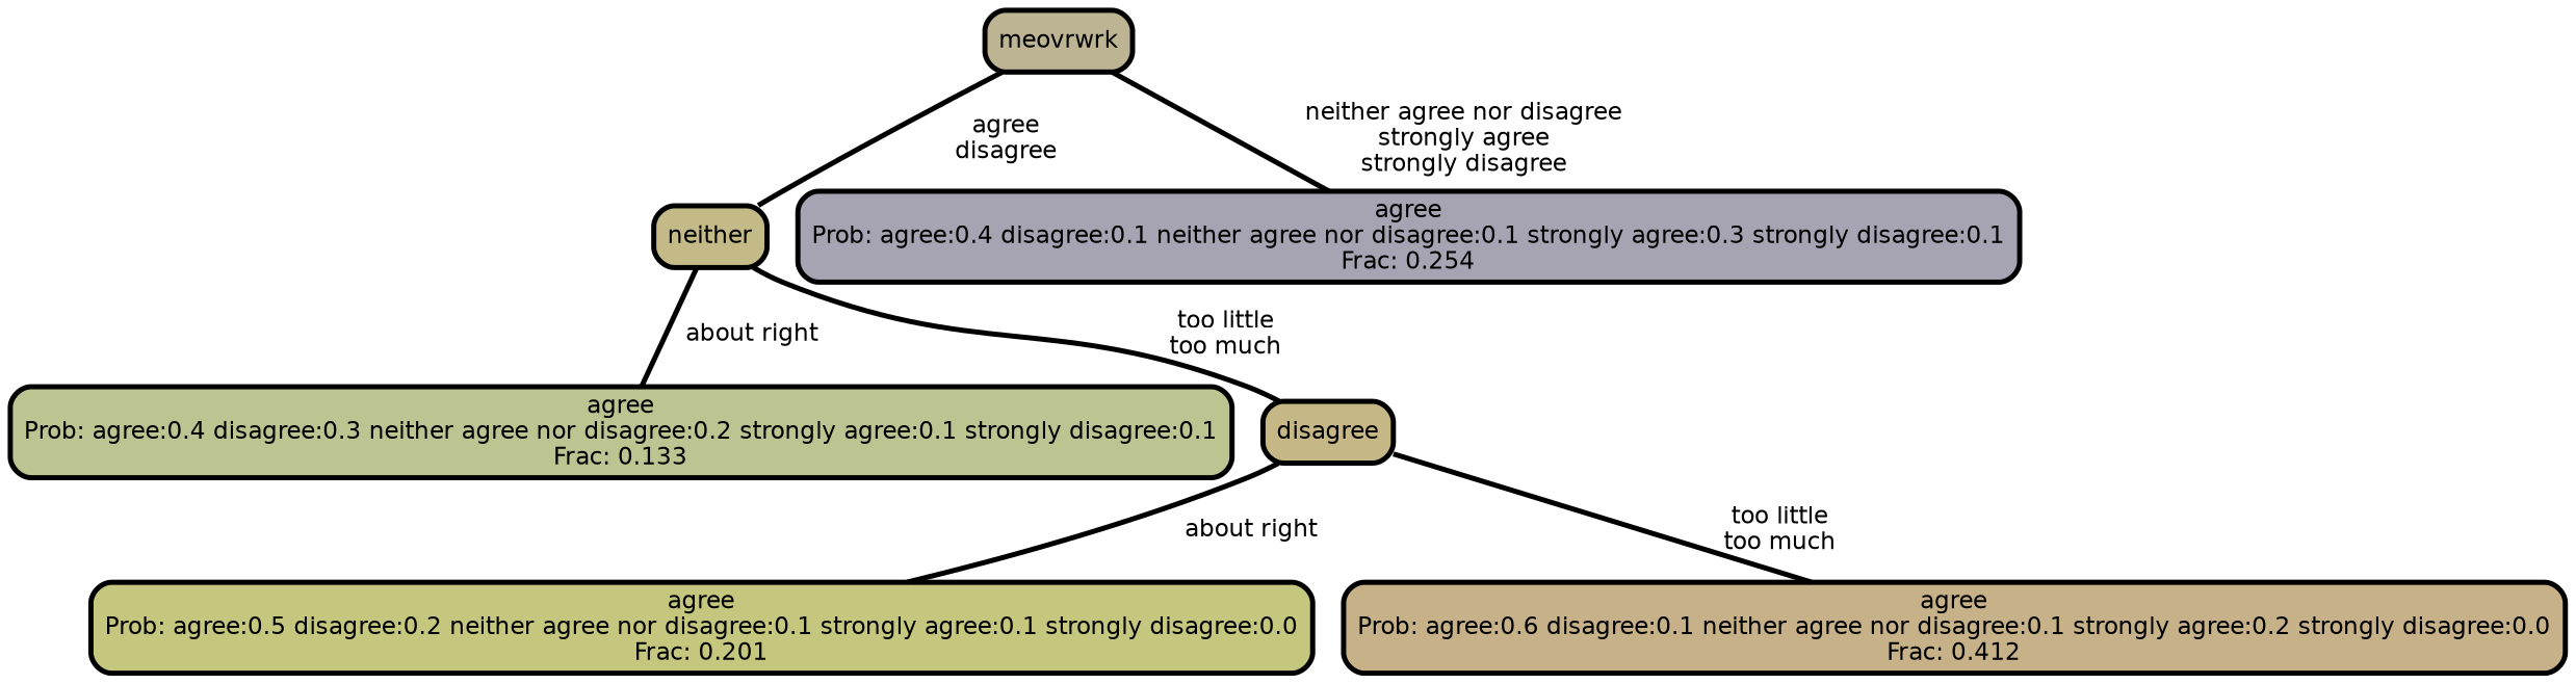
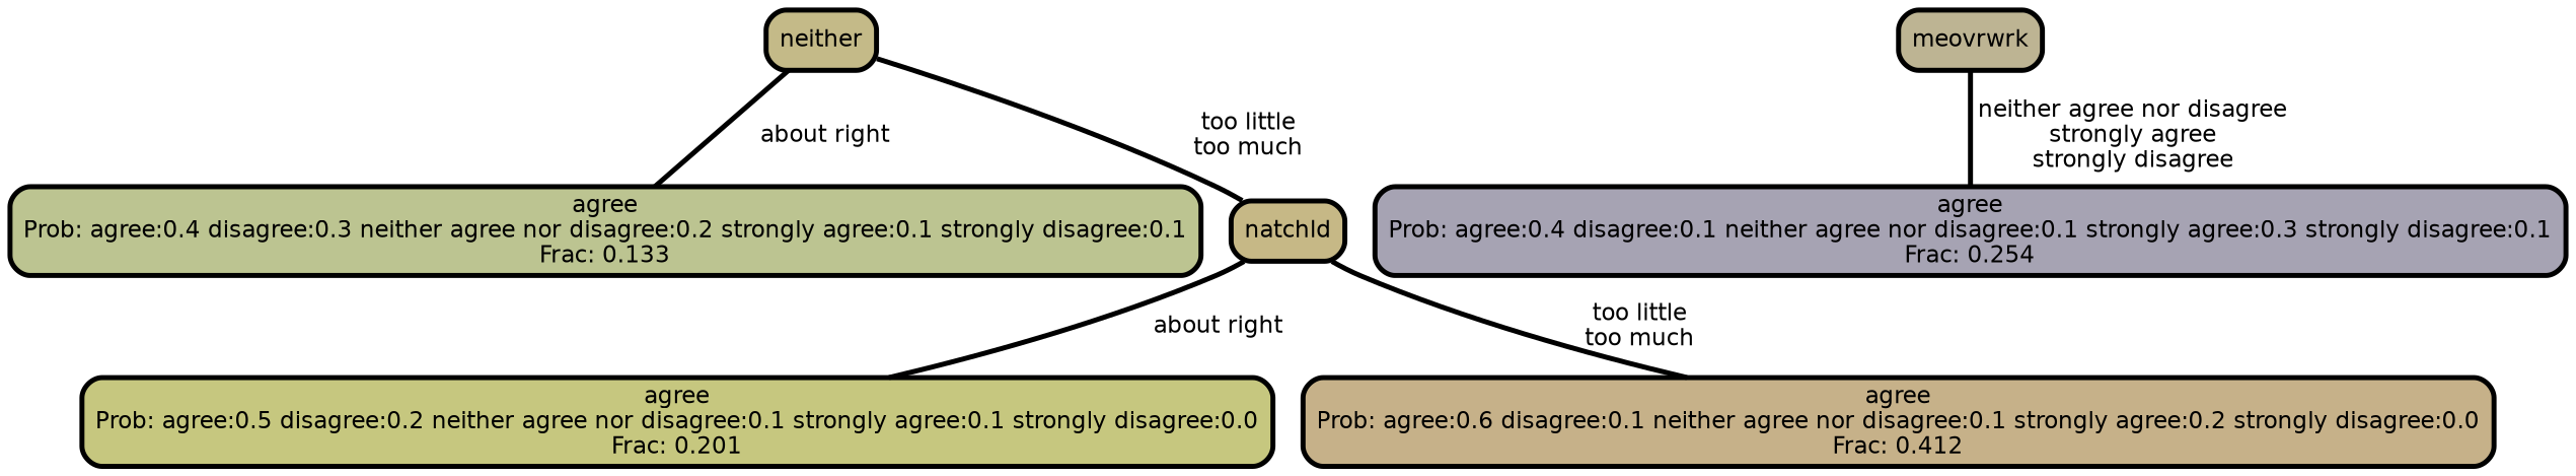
  graph {
    ranksep="0 equally"
    splines=straight
    node [color=black fontcolor=black fontname=helvetica penwidth=3 shape=box style="filled, rounded"]
    edge [color=black fontname=helvetica penwidth=3]
    n1 [fillcolor="#bcc491" label="agree\nProb: agree:0.4 disagree:0.3 neither agree nor disagree:0.2 strongly agree:0.1 strongly disagree:0.1\nFrac: 0.133"]
    n2 [fillcolor="#c4ba88" label=neither]
-   n3 [fillcolor="#c6b886" label=disagree]
+   n3 [fillcolor="#c6b886" label=natchld]
    n4 [fillcolor="#c6c77f" label="agree\nProb: agree:0.5 disagree:0.2 neither agree nor disagree:0.1 strongly agree:0.1 strongly disagree:0.0\nFrac: 0.201"]
    n5 [fillcolor="#c6b189" label="agree\nProb: agree:0.6 disagree:0.1 neither agree nor disagree:0.1 strongly agree:0.2 strongly disagree:0.0\nFrac: 0.412"]
    n6 [fillcolor="#bdb493" label=meovrwrk]
    n7 [fillcolor="#a6a3b3" label="agree\nProb: agree:0.4 disagree:0.1 neither agree nor disagree:0.1 strongly agree:0.3 strongly disagree:0.1\nFrac: 0.254"]
    subgraph sub_1 {
      rank=same
    }
    n2 -- n1 [label=" about right"]
    n2 -- n3 [label=" too little\n too much"]
    n3 -- n4 [label=" about right"]
    n3 -- n5 [label=" too little\n too much"]
-   n6 -- n2 [label=" agree\n disagree"]
    n6 -- n7 [label=" neither agree nor disagree\n strongly agree\n strongly disagree"]
  }
